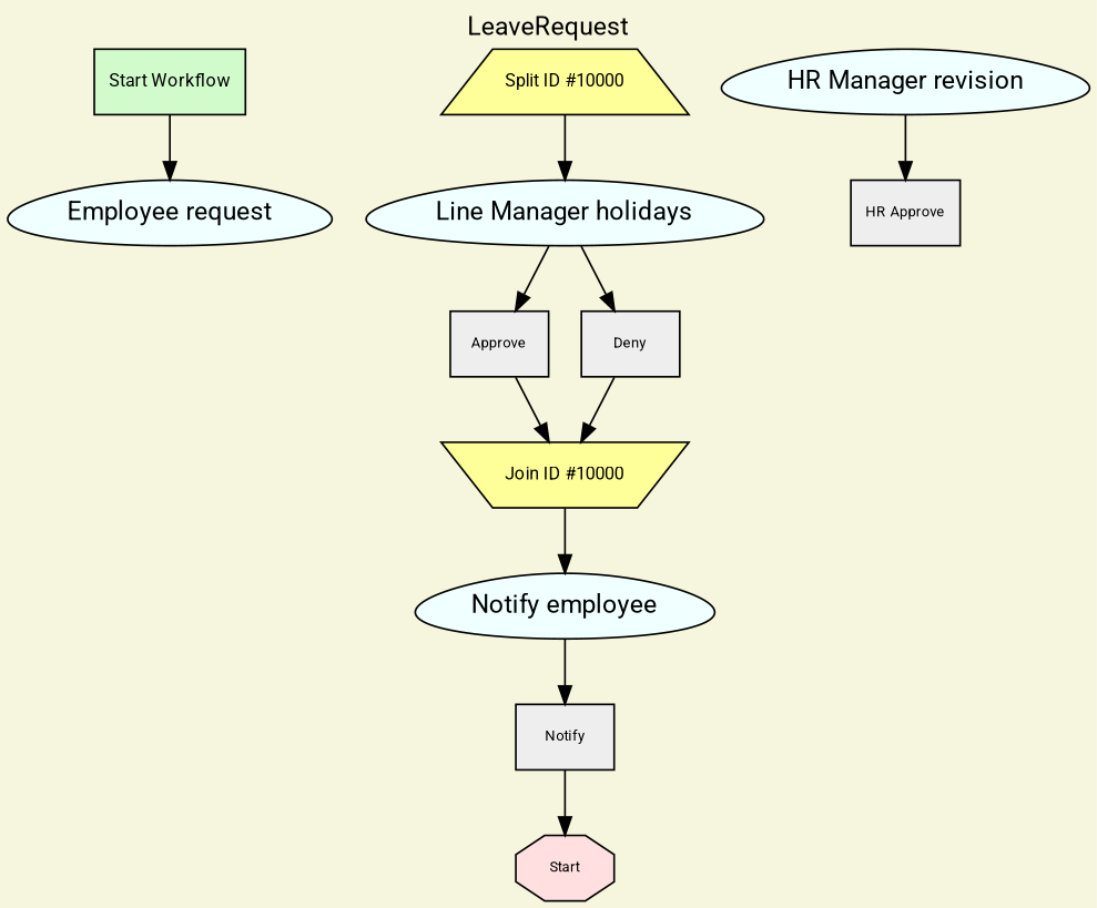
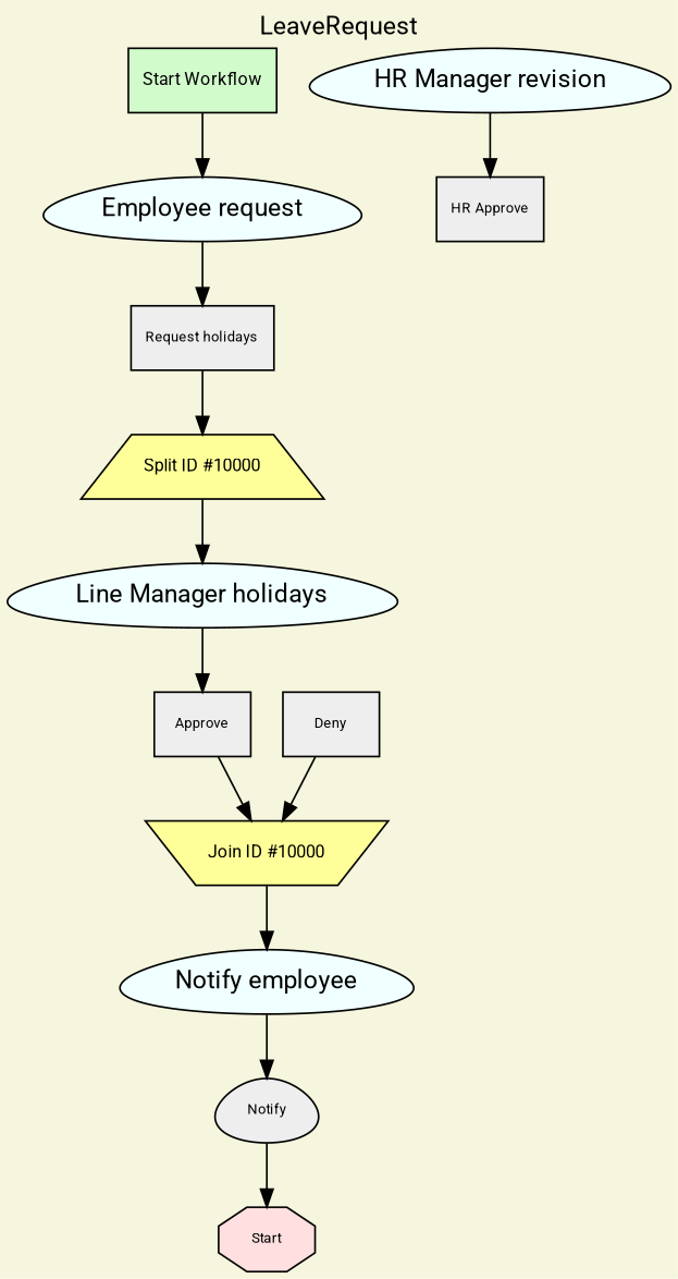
  digraph {
    bgcolor="#f6f6DE"
    fontname=Roboto
    label=LeaveRequest
    labeljust=center
    labelloc=top
    node [color=black fillcolor="#eeeeee" fontcolor=black fontname=Roboto fontsize=8 shape=box style=filled]
    edge [arrowtype=normal fontname=Roboto fontsize=8]
    n1 [fillcolor="#D1FBCB" fontsize=10 label="Start Workflow"]
    n2 [fillcolor="#f0ffff" fontsize=14 label="Employee request" shape=egg]
+   n3 [label="Request holidays"]
    n4 [fillcolor="#FFFF99" fontsize=10 label="Split ID #10000" shape=trapezium]
    n5 [fillcolor="#f0ffff" fontsize=14 label="Line Manager holidays" shape=egg]
    n6 [label=Approve]
    n7 [label=Deny]
    n8 [fillcolor="#FFFF99" fontsize=10 label="Join ID #10000" shape=invtrapezium]
    n9 [fillcolor="#f0ffff" fontsize=14 label="Notify employee" shape=egg]
    n10 [fillcolor="#f0ffff" fontsize=14 label="HR Manager revision" shape=egg]
    n11 [label="HR Approve"]
-   n12 [label=Notify]
+   n12 [label=Notify shape=egg]
    n13 [fillcolor="#FFDFDF" label=Start shape=octagon]
    n1 -> n2
+   n2 -> n3
+   n3 -> n4
    n4 -> n5
    n5 -> n6
-   n5 -> n7
    n6 -> n8
    n7 -> n8
    n8 -> n9
    n9 -> n12
    n10 -> n11
    n12 -> n13
  }
